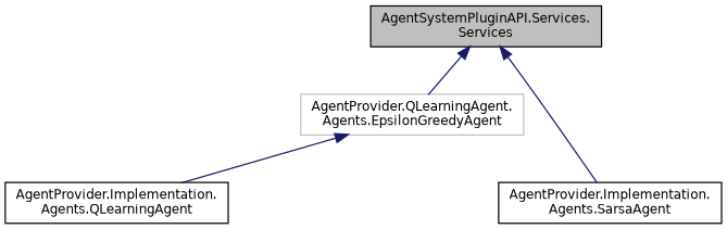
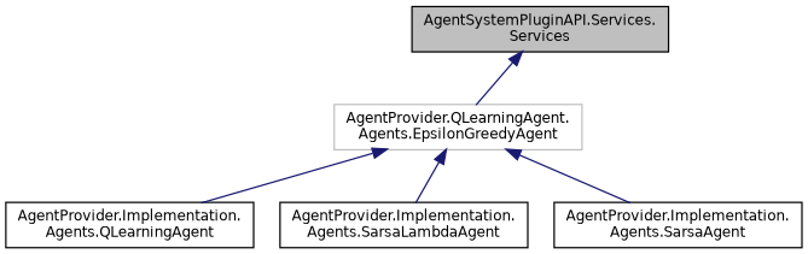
  digraph {
    rankdir=TB
    node [color=black fillcolor=white fontname=Helvetica fontsize=10 shape=record style=filled]
    edge [color=midnightblue dir=back fontname=Helvetica fontsize=10 labelfontname=Helvetica labelfontsize=10 style=solid]
    n1 [fillcolor=grey75 fontcolor=black height=0.2 label="AgentSystemPluginAPI.Services.\lServices" width=0.4]
    n2 [color=grey75 height=0.2 label="AgentProvider.QLearningAgent.\lAgents.EpsilonGreedyAgent" width=0.4]
    n3 [height=0.2 label="AgentProvider.Implementation.\lAgents.QLearningAgent" width=0.4]
    n4 [height=0.2 label="AgentProvider.Implementation.\lAgents.SarsaAgent" width=0.4]
+   n5 [height=0.2 label="AgentProvider.Implementation.\lAgents.SarsaLambdaAgent" width=0.4]
    n1 -> n2
    n2 -> n3
-   n1 -> n4
+   n2 -> n4
+   n2 -> n5
  }
